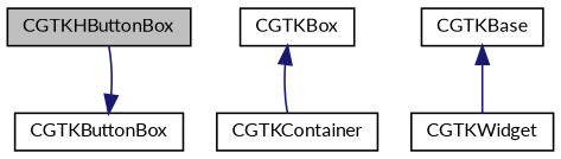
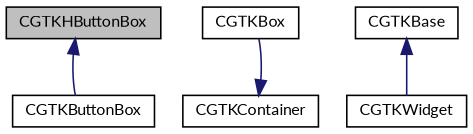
  digraph {
    fontname=Lato
    node [color=black fillcolor=white fontname=Lato fontsize=10 shape=record style=filled]
    edge [color=midnightblue dir=back fontname=Lato fontsize=10 labelfontname=Helvetica labelfontsize=10 style=solid]
    n1 [fillcolor=grey75 fontcolor=black height=0.2 label=CGTKHButtonBox width=0.4]
    n2 [height=0.2 label=CGTKButtonBox width=0.4]
    n3 [height=0.2 label=CGTKBox width=0.4]
    n4 [height=0.2 label=CGTKContainer width=0.4]
    n5 [height=0.2 label=CGTKWidget width=0.4]
    n6 [height=0.2 label=CGTKBase width=0.4]
-   n2 -> n1
-   n3 -> n4
+   n1 -> n2
+   n4 -> n3
    n6 -> n5
  }
